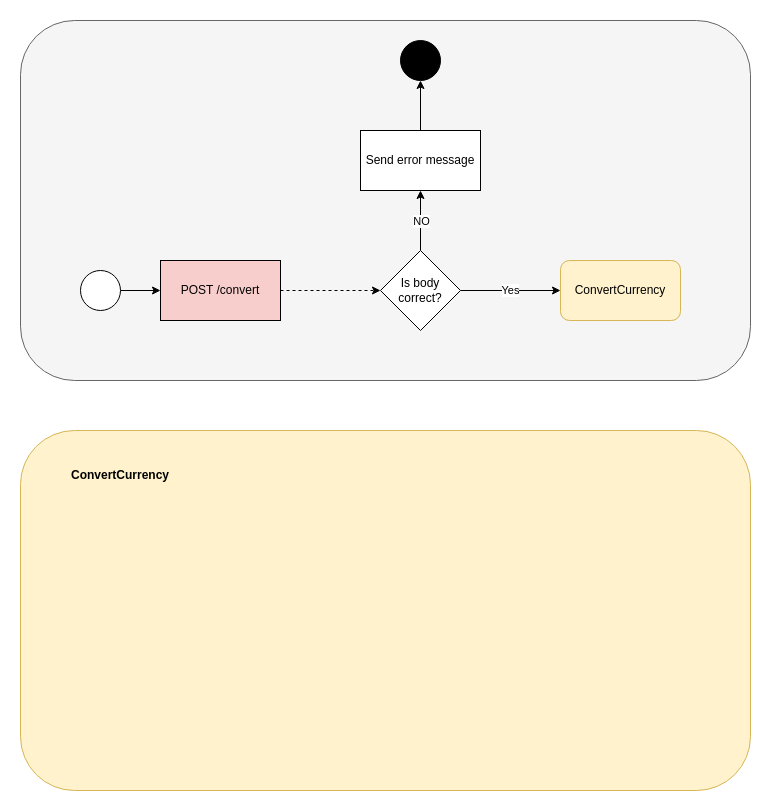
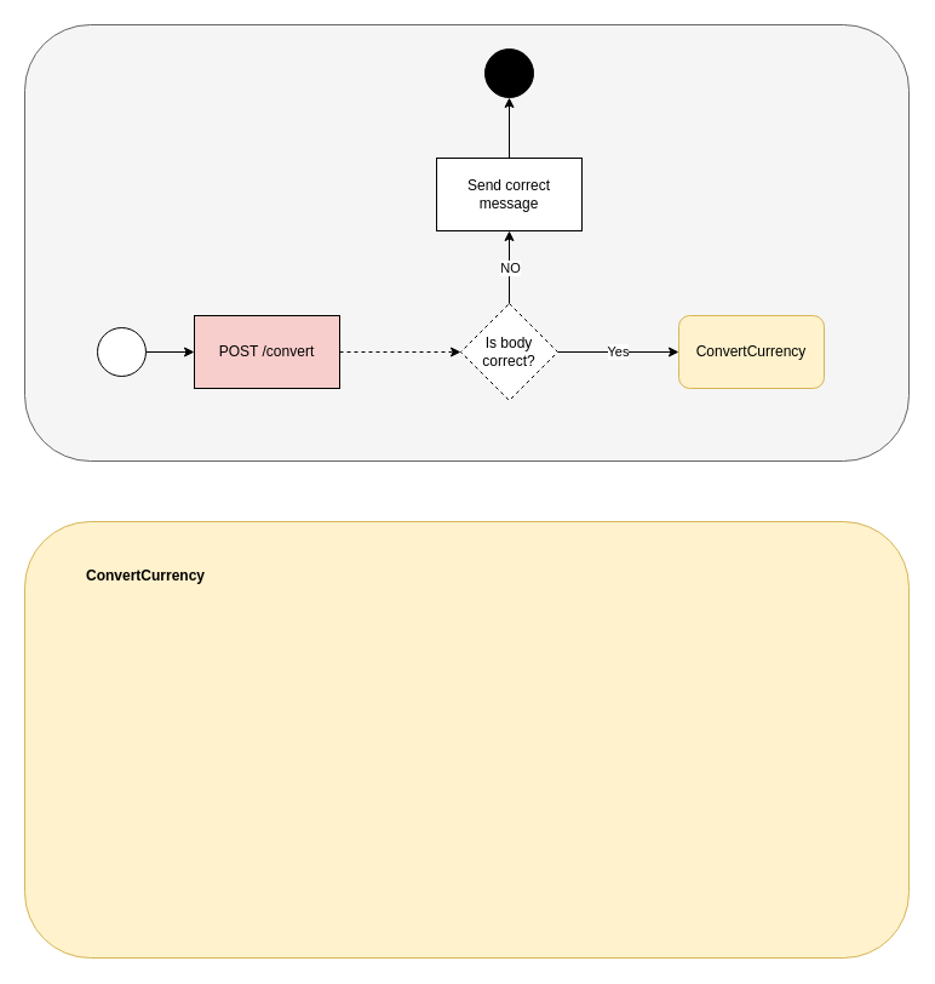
  <mxCell id="0" />
  <mxCell id="1" parent="0" />
  <mxCell id="2" value="" style="rounded=1;whiteSpace=wrap;html=1;strokeWidth=1;fillColor=#f5f5f5;fontColor=#333333;strokeColor=#666666;" vertex="1" parent="1"><mxGeometry x="20" y="20" width="730" height="360" as="geometry" /></mxCell>
  <mxCell id="3" value="" style="edgeStyle=orthogonalEdgeStyle;rounded=0;orthogonalLoop=1;jettySize=auto;html=1;" edge="1" parent="1" source="4" target="6"><mxGeometry relative="1" as="geometry" /></mxCell>
  <mxCell id="4" value="" style="ellipse;whiteSpace=wrap;html=1;aspect=fixed;" vertex="1" parent="1"><mxGeometry x="80" y="270" width="40" height="40" as="geometry" /></mxCell>
  <mxCell id="5" value="" style="edgeStyle=orthogonalEdgeStyle;rounded=0;orthogonalLoop=1;jettySize=auto;html=1;dashed=1;" edge="1" parent="1" source="6" target="9"><mxGeometry relative="1" as="geometry" /></mxCell>
  <mxCell id="6" value="POST /convert" style="whiteSpace=wrap;html=1;fillColor=#f8cecc;" vertex="1" parent="1"><mxGeometry x="160" y="260" width="120" height="60" as="geometry" /></mxCell>
  <mxCell id="7" value="NO" style="edgeStyle=orthogonalEdgeStyle;rounded=0;orthogonalLoop=1;jettySize=auto;html=1;" edge="1" parent="1" source="9"><mxGeometry relative="1" as="geometry"><mxPoint x="420" y="190" as="targetPoint" /></mxGeometry></mxCell>
  <mxCell id="8" value="Yes" style="edgeStyle=orthogonalEdgeStyle;rounded=0;orthogonalLoop=1;jettySize=auto;html=1;" edge="1" parent="1" source="9" target="13"><mxGeometry relative="1" as="geometry" /></mxCell>
- <mxCell id="9" value="Is body correct?" style="rhombus;whiteSpace=wrap;html=1;" vertex="1" parent="1"><mxGeometry x="380" y="250" width="80" height="80" as="geometry" /></mxCell>
+ <mxCell id="9" value="Is body correct?" style="rhombus;whiteSpace=wrap;html=1;dashed=1;" vertex="1" parent="1"><mxGeometry x="380" y="250" width="80" height="80" as="geometry" /></mxCell>
  <mxCell id="10" style="edgeStyle=orthogonalEdgeStyle;rounded=0;orthogonalLoop=1;jettySize=auto;html=1;" edge="1" parent="1" source="11"><mxGeometry relative="1" as="geometry"><mxPoint x="420" y="80" as="targetPoint" /></mxGeometry></mxCell>
- <mxCell id="11" value="Send error message" style="whiteSpace=wrap;html=1;" vertex="1" parent="1"><mxGeometry x="360" y="130" width="120" height="60" as="geometry" /></mxCell>
+ <mxCell id="11" value="Send correct message" style="whiteSpace=wrap;html=1;" vertex="1" parent="1"><mxGeometry x="360" y="130" width="120" height="60" as="geometry" /></mxCell>
  <mxCell id="12" value="" style="ellipse;whiteSpace=wrap;html=1;aspect=fixed;fillColor=#000000;" vertex="1" parent="1"><mxGeometry x="400" y="40" width="40" height="40" as="geometry" /></mxCell>
  <mxCell id="13" value="ConvertCurrency" style="whiteSpace=wrap;html=1;rounded=1;glass=0;sketch=0;fillColor=#fff2cc;strokeColor=#d6b656;" vertex="1" parent="1"><mxGeometry x="560" y="260" width="120" height="60" as="geometry" /></mxCell>
  <mxCell id="14" value="" style="rounded=1;whiteSpace=wrap;html=1;strokeWidth=1;fillColor=#fff2cc;strokeColor=#d6b656;" vertex="1" parent="1"><mxGeometry x="20" y="430" width="730" height="360" as="geometry" /></mxCell>
  <mxCell id="15" value="&lt;b&gt;ConvertCurrency&lt;/b&gt;" style="text;html=1;strokeColor=none;fillColor=none;align=center;verticalAlign=middle;whiteSpace=wrap;rounded=0;glass=0;sketch=0;" vertex="1" parent="1"><mxGeometry x="65" y="460" width="110" height="30" as="geometry" /></mxCell>
